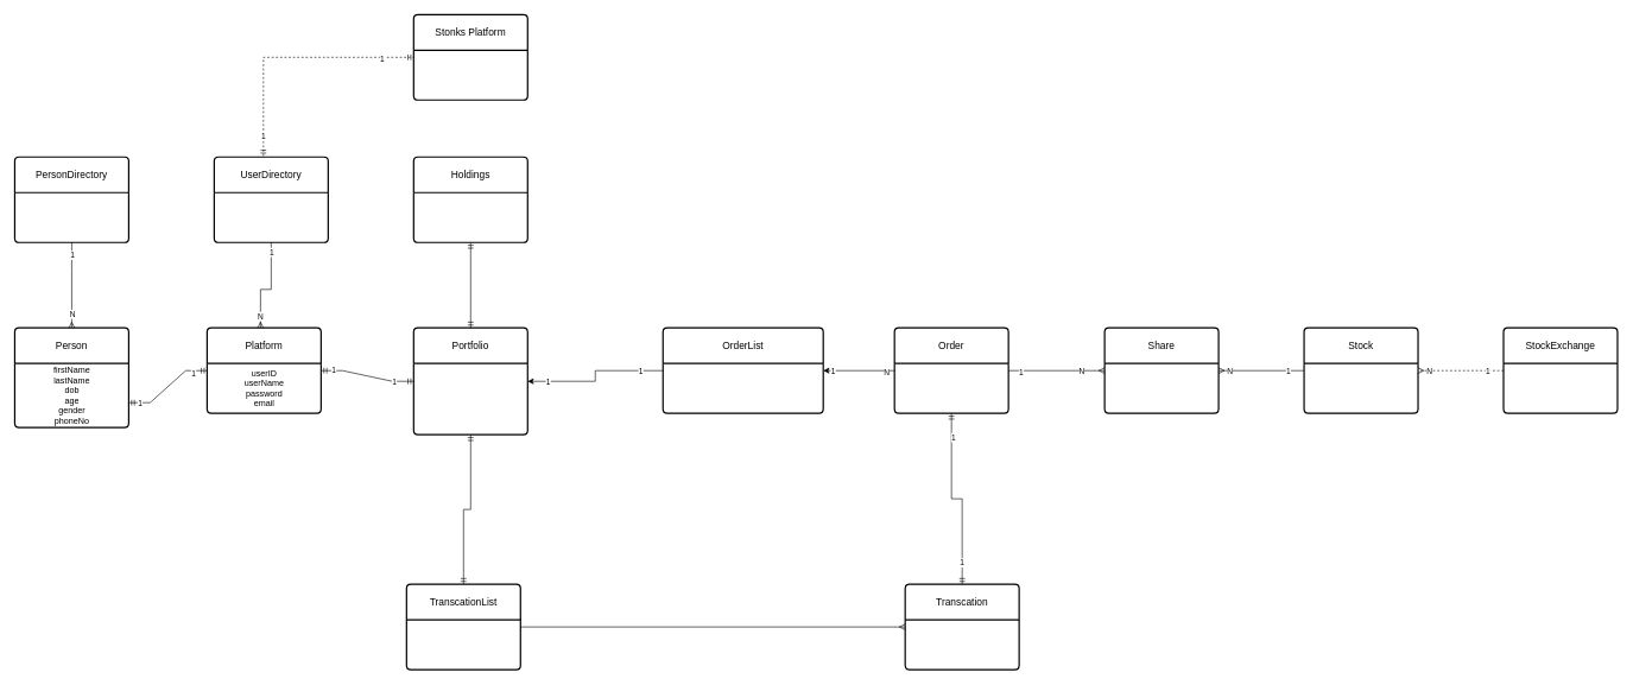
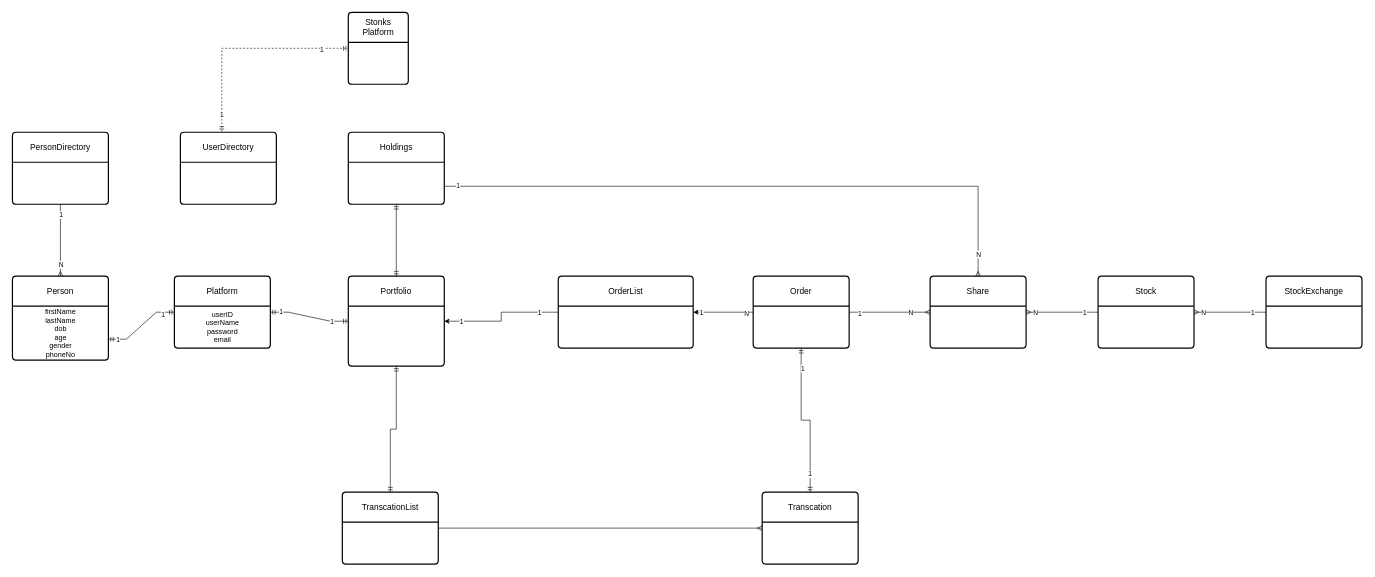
  <mxCell id="0" />
  <mxCell id="1" parent="0" />
  <mxCell id="2" value="Person" style="swimlane;childLayout=stackLayout;horizontal=1;startSize=50;horizontalStack=0;rounded=1;fontSize=14;fontStyle=0;strokeWidth=2;resizeParent=0;resizeLast=1;shadow=0;dashed=0;align=center;arcSize=4;whiteSpace=wrap;html=1;" parent="1" vertex="1"><mxGeometry x="20" y="460" width="160" height="140" as="geometry" /></mxCell>
  <mxCell id="3" value="firstName&lt;br&gt;lastName&lt;br&gt;dob&lt;br&gt;age&lt;br&gt;gender&lt;br&gt;phoneNo&lt;br&gt;" style="text;html=1;align=center;verticalAlign=middle;resizable=0;points=[];autosize=1;strokeColor=none;fillColor=none;" vertex="1" parent="2"><mxGeometry y="50" width="160" height="90" as="geometry" /></mxCell>
  <mxCell id="4" value="Platform" style="swimlane;childLayout=stackLayout;horizontal=1;startSize=50;horizontalStack=0;rounded=1;fontSize=14;fontStyle=0;strokeWidth=2;resizeParent=0;resizeLast=1;shadow=0;dashed=0;align=center;arcSize=4;whiteSpace=wrap;html=1;" parent="1" vertex="1"><mxGeometry x="290" y="460" width="160" height="120" as="geometry" /></mxCell>
  <mxCell id="5" value="userID&lt;br&gt;userName&lt;br&gt;password&lt;br&gt;email" style="text;html=1;align=center;verticalAlign=middle;resizable=0;points=[];autosize=1;strokeColor=none;fillColor=none;" vertex="1" parent="4"><mxGeometry y="50" width="160" height="70" as="geometry" /></mxCell>
  <mxCell id="6" value="" style="edgeStyle=entityRelationEdgeStyle;fontSize=12;html=1;endArrow=ERmandOne;startArrow=ERmandOne;rounded=0;exitX=1;exitY=0.75;exitDx=0;exitDy=0;" parent="1" source="2" target="4" edge="1"><mxGeometry width="100" height="100" relative="1" as="geometry"><mxPoint x="180" y="545" as="sourcePoint" /><mxPoint x="290" y="545" as="targetPoint" /></mxGeometry></mxCell>
  <mxCell id="7" value="1" style="edgeLabel;html=1;align=center;verticalAlign=middle;resizable=0;points=[];" vertex="1" connectable="0" parent="6"><mxGeometry x="-0.758" relative="1" as="geometry"><mxPoint as="offset" /></mxGeometry></mxCell>
  <mxCell id="8" value="1" style="edgeLabel;html=1;align=center;verticalAlign=middle;resizable=0;points=[];" vertex="1" connectable="0" parent="6"><mxGeometry x="0.698" y="-3" relative="1" as="geometry"><mxPoint as="offset" /></mxGeometry></mxCell>
  <mxCell id="9" value="UserDirectory" style="swimlane;childLayout=stackLayout;horizontal=1;startSize=50;horizontalStack=0;rounded=1;fontSize=14;fontStyle=0;strokeWidth=2;resizeParent=0;resizeLast=1;shadow=0;dashed=0;align=center;arcSize=4;whiteSpace=wrap;html=1;" parent="1" vertex="1"><mxGeometry x="300" width="160" height="120" as="geometry" y="220" /></mxCell>
  <mxCell id="10" value="PersonDirectory" style="swimlane;childLayout=stackLayout;horizontal=1;startSize=50;horizontalStack=0;rounded=1;fontSize=14;fontStyle=0;strokeWidth=2;resizeParent=0;resizeLast=1;shadow=0;dashed=0;align=center;arcSize=4;whiteSpace=wrap;html=1;" parent="1" vertex="1"><mxGeometry x="20" width="160" height="120" as="geometry" y="220" /></mxCell>
  <mxCell id="11" value="" style="edgeStyle=orthogonalEdgeStyle;fontSize=12;html=1;endArrow=ERmany;rounded=0;exitX=0.5;exitY=1;exitDx=0;exitDy=0;" parent="1" source="10" target="2" edge="1"><mxGeometry width="100" height="100" relative="1" as="geometry"><mxPoint x="110" y="350" as="sourcePoint" /><mxPoint x="100" y="460" as="targetPoint" /><Array as="points"><mxPoint x="100" y="380" /><mxPoint x="100" y="380" /></Array></mxGeometry></mxCell>
  <mxCell id="12" value="1" style="edgeLabel;html=1;align=center;verticalAlign=middle;resizable=0;points=[];" vertex="1" connectable="0" parent="11"><mxGeometry x="-0.717" relative="1" as="geometry"><mxPoint as="offset" /></mxGeometry></mxCell>
  <mxCell id="13" value="N" style="edgeLabel;html=1;align=center;verticalAlign=middle;resizable=0;points=[];" vertex="1" connectable="0" parent="11"><mxGeometry x="0.667" relative="1" as="geometry"><mxPoint as="offset" /></mxGeometry></mxCell>
- <mxCell id="14" value="" style="edgeStyle=orthogonalEdgeStyle;fontSize=12;html=1;endArrow=ERmany;rounded=0;exitX=0.5;exitY=1;exitDx=0;exitDy=0;" parent="1" source="9" target="4" edge="1"><mxGeometry width="100" height="100" relative="1" as="geometry"><mxPoint x="375" y="350" as="sourcePoint" /><mxPoint x="365" y="460" as="targetPoint" /><Array as="points"><mxPoint x="380" y="406" /><mxPoint x="365" y="406" /></Array></mxGeometry></mxCell>
- <mxCell id="15" value="N" style="edgeLabel;html=1;align=center;verticalAlign=middle;resizable=0;points=[];" vertex="1" connectable="0" parent="14"><mxGeometry x="0.748" y="-1" relative="1" as="geometry"><mxPoint as="offset" /></mxGeometry></mxCell>
- <mxCell id="16" value="1" style="edgeLabel;html=1;align=center;verticalAlign=middle;resizable=0;points=[];" vertex="1" connectable="0" parent="14"><mxGeometry x="-0.807" relative="1" as="geometry"><mxPoint as="offset" /></mxGeometry></mxCell>
  <mxCell id="17" value="Portfolio" style="swimlane;childLayout=stackLayout;horizontal=1;startSize=50;horizontalStack=0;rounded=1;fontSize=14;fontStyle=0;strokeWidth=2;resizeParent=0;resizeLast=1;shadow=0;dashed=0;align=center;arcSize=4;whiteSpace=wrap;html=1;" parent="1" vertex="1"><mxGeometry x="580" y="460" width="160" height="150" as="geometry" /></mxCell>
  <mxCell id="18" value="Share" style="swimlane;childLayout=stackLayout;horizontal=1;startSize=50;horizontalStack=0;rounded=1;fontSize=14;fontStyle=0;strokeWidth=2;resizeParent=0;resizeLast=1;shadow=0;dashed=0;align=center;arcSize=4;whiteSpace=wrap;html=1;" parent="1" vertex="1"><mxGeometry x="1550" y="460" width="160" height="120" as="geometry" /></mxCell>
- <mxCell id="19" value="Stonks Platform" style="swimlane;childLayout=stackLayout;horizontal=1;startSize=50;horizontalStack=0;rounded=1;fontSize=14;fontStyle=0;strokeWidth=2;resizeParent=0;resizeLast=1;shadow=0;dashed=0;align=center;arcSize=4;whiteSpace=wrap;html=1;" parent="1" vertex="1"><mxGeometry x="580" y="20" width="160" height="120" as="geometry" /></mxCell>
+ <mxCell id="19" value="Stonks Platform" style="swimlane;childLayout=stackLayout;horizontal=1;startSize=50;horizontalStack=0;rounded=1;fontSize=14;fontStyle=0;strokeWidth=2;resizeParent=0;resizeLast=1;shadow=0;dashed=0;align=center;arcSize=4;whiteSpace=wrap;html=1;" parent="1" vertex="1"><mxGeometry x="580" y="20" width="100" height="120" as="geometry" /></mxCell>
  <mxCell id="20" value="" style="edgeStyle=orthogonalEdgeStyle;fontSize=12;html=1;endArrow=ERmandOne;startArrow=ERmandOne;rounded=0;entryX=0;entryY=0.5;entryDx=0;entryDy=0;exitX=0.432;exitY=-0.012;exitDx=0;exitDy=0;exitPerimeter=0;dashed=1;" parent="1" source="9" target="19" edge="1"><mxGeometry width="100" height="100" relative="1" as="geometry"><mxPoint x="130" y="240" as="sourcePoint" /><mxPoint x="590" y="60" as="targetPoint" /><Array as="points"><mxPoint x="369" y="80" /></Array></mxGeometry></mxCell>
  <mxCell id="21" value="1" style="edgeLabel;html=1;align=center;verticalAlign=middle;resizable=0;points=[];" vertex="1" connectable="0" parent="20"><mxGeometry x="-0.841" y="1" relative="1" as="geometry"><mxPoint as="offset" /></mxGeometry></mxCell>
  <mxCell id="22" value="1" style="edgeLabel;html=1;align=center;verticalAlign=middle;resizable=0;points=[];" vertex="1" connectable="0" parent="20"><mxGeometry x="0.745" y="-1" relative="1" as="geometry"><mxPoint as="offset" /></mxGeometry></mxCell>
  <mxCell id="23" style="edgeStyle=orthogonalEdgeStyle;rounded=0;orthogonalLoop=1;jettySize=auto;html=1;entryX=1;entryY=0.5;entryDx=0;entryDy=0;" edge="1" parent="1" source="26" target="56"><mxGeometry relative="1" as="geometry" /></mxCell>
  <mxCell id="24" value="1" style="edgeLabel;html=1;align=center;verticalAlign=middle;resizable=0;points=[];" vertex="1" connectable="0" parent="23"><mxGeometry x="0.744" relative="1" as="geometry"><mxPoint as="offset" /></mxGeometry></mxCell>
  <mxCell id="25" value="N" style="edgeLabel;html=1;align=center;verticalAlign=middle;resizable=0;points=[];" vertex="1" connectable="0" parent="23"><mxGeometry x="-0.765" y="2" relative="1" as="geometry"><mxPoint as="offset" /></mxGeometry></mxCell>
  <mxCell id="26" value="Order" style="swimlane;childLayout=stackLayout;horizontal=1;startSize=50;horizontalStack=0;rounded=1;fontSize=14;fontStyle=0;strokeWidth=2;resizeParent=0;resizeLast=1;shadow=0;dashed=0;align=center;arcSize=4;whiteSpace=wrap;html=1;" parent="1" vertex="1"><mxGeometry x="1255" y="460" width="160" height="120" as="geometry" /></mxCell>
  <mxCell id="27" value="" style="edgeStyle=entityRelationEdgeStyle;fontSize=12;html=1;endArrow=ERmandOne;startArrow=ERmandOne;rounded=0;entryX=0;entryY=0.5;entryDx=0;entryDy=0;" parent="1" source="4" target="17" edge="1"><mxGeometry width="100" height="100" relative="1" as="geometry"><mxPoint x="680" y="520" as="sourcePoint" /><mxPoint x="780" y="420" as="targetPoint" /></mxGeometry></mxCell>
  <mxCell id="28" value="1" style="edgeLabel;html=1;align=center;verticalAlign=middle;resizable=0;points=[];" vertex="1" connectable="0" parent="27"><mxGeometry x="-0.742" y="1" relative="1" as="geometry"><mxPoint as="offset" /></mxGeometry></mxCell>
  <mxCell id="29" value="1" style="edgeLabel;html=1;align=center;verticalAlign=middle;resizable=0;points=[];" vertex="1" connectable="0" parent="27"><mxGeometry x="0.582" relative="1" as="geometry"><mxPoint as="offset" /></mxGeometry></mxCell>
  <mxCell id="30" value="" style="edgeStyle=entityRelationEdgeStyle;fontSize=12;html=1;endArrow=ERmany;rounded=0;entryX=0;entryY=0.5;entryDx=0;entryDy=0;exitX=1;exitY=0.5;exitDx=0;exitDy=0;" parent="1" source="26" target="18" edge="1"><mxGeometry width="100" height="100" relative="1" as="geometry"><mxPoint x="1410" y="660" as="sourcePoint" /><mxPoint x="1530" y="650" as="targetPoint" /></mxGeometry></mxCell>
  <mxCell id="31" value="N" style="edgeLabel;html=1;align=center;verticalAlign=middle;resizable=0;points=[];" vertex="1" connectable="0" parent="30"><mxGeometry x="0.514" relative="1" as="geometry"><mxPoint as="offset" /></mxGeometry></mxCell>
  <mxCell id="32" value="1" style="edgeLabel;html=1;align=center;verticalAlign=middle;resizable=0;points=[];" vertex="1" connectable="0" parent="30"><mxGeometry x="-0.754" y="-2" relative="1" as="geometry"><mxPoint as="offset" /></mxGeometry></mxCell>
  <mxCell id="33" value="TranscationList" style="swimlane;childLayout=stackLayout;horizontal=1;startSize=50;horizontalStack=0;rounded=1;fontSize=14;fontStyle=0;strokeWidth=2;resizeParent=0;resizeLast=1;shadow=0;dashed=0;align=center;arcSize=4;whiteSpace=wrap;html=1;" parent="1" vertex="1"><mxGeometry x="570" y="820" width="160" height="120" as="geometry" /></mxCell>
  <mxCell id="34" value="" style="edgeStyle=orthogonalEdgeStyle;fontSize=12;html=1;endArrow=ERmandOne;startArrow=ERmandOne;rounded=0;exitX=0.5;exitY=1;exitDx=0;exitDy=0;entryX=0.5;entryY=0;entryDx=0;entryDy=0;" parent="1" source="17" target="33" edge="1"><mxGeometry width="100" height="100" relative="1" as="geometry"><mxPoint x="680" y="620" as="sourcePoint" /><mxPoint x="780" y="520" as="targetPoint" /></mxGeometry></mxCell>
  <mxCell id="35" value="Transcation" style="swimlane;childLayout=stackLayout;horizontal=1;startSize=50;horizontalStack=0;rounded=1;fontSize=14;fontStyle=0;strokeWidth=2;resizeParent=0;resizeLast=1;shadow=0;dashed=0;align=center;arcSize=4;whiteSpace=wrap;html=1;" parent="1" vertex="1"><mxGeometry x="1270" y="820" width="160" height="120" as="geometry" /></mxCell>
  <mxCell id="36" value="" style="edgeStyle=orthogonalEdgeStyle;fontSize=12;html=1;endArrow=ERmany;rounded=0;entryX=0;entryY=0.5;entryDx=0;entryDy=0;exitX=1;exitY=0.5;exitDx=0;exitDy=0;" parent="1" source="33" target="35" edge="1"><mxGeometry width="100" height="100" relative="1" as="geometry"><mxPoint x="710" y="1000" as="sourcePoint" /><mxPoint x="830" y="990" as="targetPoint" /></mxGeometry></mxCell>
  <mxCell id="37" value="" style="edgeStyle=orthogonalEdgeStyle;fontSize=12;html=1;endArrow=ERmandOne;startArrow=ERmandOne;rounded=0;entryX=0.5;entryY=1;entryDx=0;entryDy=0;exitX=0.5;exitY=0;exitDx=0;exitDy=0;" parent="1" source="35" target="26" edge="1"><mxGeometry width="100" height="100" relative="1" as="geometry"><mxPoint x="1260" y="690" as="sourcePoint" /><mxPoint x="1390" y="690" as="targetPoint" /></mxGeometry></mxCell>
  <mxCell id="38" value="1" style="edgeLabel;html=1;align=center;verticalAlign=middle;resizable=0;points=[];" vertex="1" connectable="0" parent="37"><mxGeometry x="0.738" y="-2" relative="1" as="geometry"><mxPoint as="offset" /></mxGeometry></mxCell>
  <mxCell id="39" value="1" style="edgeLabel;html=1;align=center;verticalAlign=middle;resizable=0;points=[];" vertex="1" connectable="0" parent="37"><mxGeometry x="-0.758" y="1" relative="1" as="geometry"><mxPoint as="offset" /></mxGeometry></mxCell>
  <mxCell id="40" value="Stock" style="swimlane;childLayout=stackLayout;horizontal=1;startSize=50;horizontalStack=0;rounded=1;fontSize=14;fontStyle=0;strokeWidth=2;resizeParent=0;resizeLast=1;shadow=0;dashed=0;align=center;arcSize=4;whiteSpace=wrap;html=1;" parent="1" vertex="1"><mxGeometry x="1830" y="460" width="160" height="120" as="geometry" /></mxCell>
  <mxCell id="41" value="" style="edgeStyle=entityRelationEdgeStyle;fontSize=12;html=1;endArrow=ERmany;rounded=0;exitX=0;exitY=0.5;exitDx=0;exitDy=0;entryX=1;entryY=0.5;entryDx=0;entryDy=0;" parent="1" source="40" target="18" edge="1"><mxGeometry width="100" height="100" relative="1" as="geometry"><mxPoint x="1440" y="530" as="sourcePoint" /><mxPoint x="1580" y="540" as="targetPoint" /></mxGeometry></mxCell>
  <mxCell id="42" value="1" style="edgeLabel;html=1;align=center;verticalAlign=middle;resizable=0;points=[];" parent="41" vertex="1" connectable="0"><mxGeometry x="-0.622" y="1" relative="1" as="geometry"><mxPoint as="offset" /></mxGeometry></mxCell>
  <mxCell id="43" value="N" style="edgeLabel;html=1;align=center;verticalAlign=middle;resizable=0;points=[];" parent="41" vertex="1" connectable="0"><mxGeometry x="0.743" relative="1" as="geometry"><mxPoint as="offset" /></mxGeometry></mxCell>
  <mxCell id="44" value="StockExchange" style="swimlane;childLayout=stackLayout;horizontal=1;startSize=50;horizontalStack=0;rounded=1;fontSize=14;fontStyle=0;strokeWidth=2;resizeParent=0;resizeLast=1;shadow=0;dashed=0;align=center;arcSize=4;whiteSpace=wrap;html=1;" parent="1" vertex="1"><mxGeometry x="2110" y="460" width="160" height="120" as="geometry" /></mxCell>
- <mxCell id="45" value="" style="edgeStyle=orthogonalEdgeStyle;fontSize=12;html=1;endArrow=ERmany;rounded=0;exitX=0;exitY=0.5;exitDx=0;exitDy=0;entryX=1;entryY=0.5;entryDx=0;entryDy=0;dashed=1;" parent="1" source="44" target="40" edge="1"><mxGeometry width="100" height="100" relative="1" as="geometry"><mxPoint x="2050" y="700" as="sourcePoint" /><mxPoint x="1930" y="700" as="targetPoint" /></mxGeometry></mxCell>
+ <mxCell id="45" value="" style="edgeStyle=orthogonalEdgeStyle;fontSize=12;html=1;endArrow=ERmany;rounded=0;exitX=0;exitY=0.5;exitDx=0;exitDy=0;entryX=1;entryY=0.5;entryDx=0;entryDy=0;" parent="1" source="44" target="40" edge="1"><mxGeometry width="100" height="100" relative="1" as="geometry"><mxPoint x="2050" y="700" as="sourcePoint" /><mxPoint x="1930" y="700" as="targetPoint" /></mxGeometry></mxCell>
  <mxCell id="46" value="1" style="edgeLabel;html=1;align=center;verticalAlign=middle;resizable=0;points=[];" parent="45" vertex="1" connectable="0"><mxGeometry x="-0.622" y="1" relative="1" as="geometry"><mxPoint as="offset" /></mxGeometry></mxCell>
  <mxCell id="47" value="N" style="edgeLabel;html=1;align=center;verticalAlign=middle;resizable=0;points=[];" parent="45" vertex="1" connectable="0"><mxGeometry x="0.743" relative="1" as="geometry"><mxPoint as="offset" /></mxGeometry></mxCell>
  <mxCell id="48" value="Holdings" style="swimlane;childLayout=stackLayout;horizontal=1;startSize=50;horizontalStack=0;rounded=1;fontSize=14;fontStyle=0;strokeWidth=2;resizeParent=0;resizeLast=1;shadow=0;dashed=0;align=center;arcSize=4;whiteSpace=wrap;html=1;" parent="1" vertex="1"><mxGeometry x="580" width="160" height="120" as="geometry" y="220" /></mxCell>
  <mxCell id="49" value="" style="edgeStyle=orthogonalEdgeStyle;fontSize=12;html=1;endArrow=ERmandOne;startArrow=ERmandOne;rounded=0;exitX=0.5;exitY=1;exitDx=0;exitDy=0;entryX=0.5;entryY=0;entryDx=0;entryDy=0;" parent="1" source="48" target="17" edge="1"><mxGeometry width="100" height="100" relative="1" as="geometry"><mxPoint x="850" y="180" as="sourcePoint" /><mxPoint x="840" y="420" as="targetPoint" /></mxGeometry></mxCell>
+ <mxCell id="50" value="" style="edgeStyle=orthogonalEdgeStyle;fontSize=12;html=1;endArrow=ERmany;rounded=0;entryX=0.5;entryY=0;entryDx=0;entryDy=0;exitX=1;exitY=0.75;exitDx=0;exitDy=0;" parent="1" source="48" target="18" edge="1"><mxGeometry width="100" height="100" relative="1" as="geometry"><mxPoint x="1040" y="279.47" as="sourcePoint" /><mxPoint x="1160" y="279.47" as="targetPoint" /></mxGeometry></mxCell>
+ <mxCell id="51" value="1" style="edgeLabel;html=1;align=center;verticalAlign=middle;resizable=0;points=[];" parent="50" vertex="1" connectable="0"><mxGeometry x="-0.958" y="1" relative="1" as="geometry"><mxPoint as="offset" /></mxGeometry></mxCell>
+ <mxCell id="52" value="N" style="edgeLabel;html=1;align=center;verticalAlign=middle;resizable=0;points=[];" parent="50" vertex="1" connectable="0"><mxGeometry x="0.929" relative="1" as="geometry"><mxPoint as="offset" /></mxGeometry></mxCell>
  <mxCell id="53" style="edgeStyle=orthogonalEdgeStyle;rounded=0;orthogonalLoop=1;jettySize=auto;html=1;entryX=1;entryY=0.5;entryDx=0;entryDy=0;" edge="1" parent="1" source="56" target="17"><mxGeometry relative="1" as="geometry" /></mxCell>
  <mxCell id="54" value="1" style="edgeLabel;html=1;align=center;verticalAlign=middle;resizable=0;points=[];" vertex="1" connectable="0" parent="53"><mxGeometry x="-0.686" relative="1" as="geometry"><mxPoint as="offset" /></mxGeometry></mxCell>
  <mxCell id="55" value="1" style="edgeLabel;html=1;align=center;verticalAlign=middle;resizable=0;points=[];" vertex="1" connectable="0" parent="53"><mxGeometry x="0.724" relative="1" as="geometry"><mxPoint as="offset" /></mxGeometry></mxCell>
  <mxCell id="56" value="OrderList" style="swimlane;childLayout=stackLayout;horizontal=1;startSize=50;horizontalStack=0;rounded=1;fontSize=14;fontStyle=0;strokeWidth=2;resizeParent=0;resizeLast=1;shadow=0;dashed=0;align=center;arcSize=4;whiteSpace=wrap;html=1;" vertex="1" parent="1"><mxGeometry x="930" y="460" width="225" height="120" as="geometry" /></mxCell>
